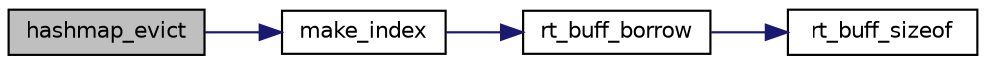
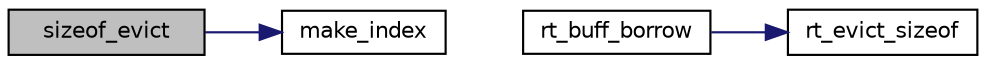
  digraph {
    rankdir=LR
    node [color=black fillcolor=white fontname=Helvetica fontsize=10 shape=record style=filled]
    edge [color=midnightblue fontname=Helvetica fontsize=10 labelfontname=Helvetica labelfontsize=10 style=solid]
-   n1 [fillcolor=grey75 fontcolor=black height=0.2 label=hashmap_evict width=0.4]
+   n1 [fillcolor=grey75 fontcolor=black height=0.2 label=sizeof_evict width=0.4]
    n2 [height=0.2 label=make_index width=0.4]
    n3 [height=0.2 label=rt_buff_borrow width=0.4]
-   n4 [height=0.2 label=rt_buff_sizeof width=0.4]
+   n4 [height=0.2 label=rt_evict_sizeof width=0.4]
    n1 -> n2
-   n2 -> n3
    n3 -> n4
  }
